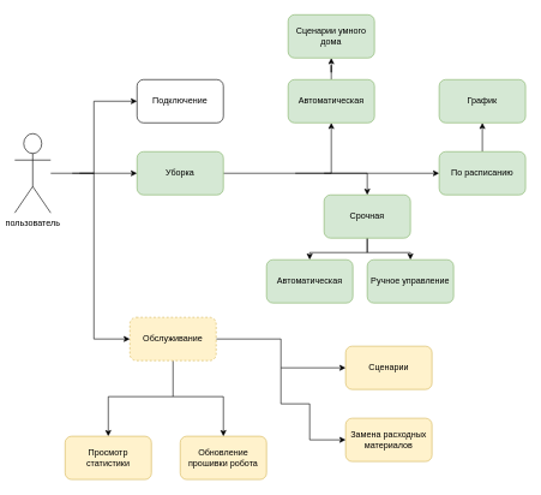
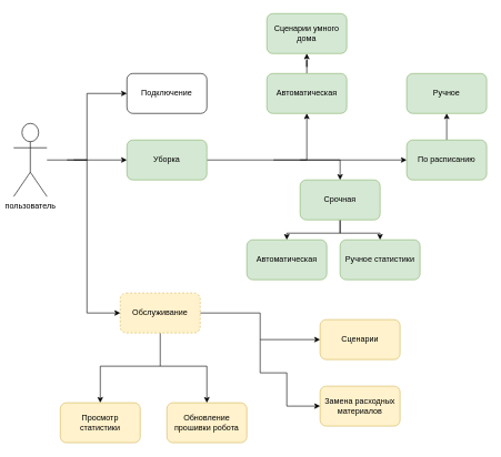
  <mxCell id="0" />
  <mxCell id="1" parent="0" />
  <mxCell id="2" style="edgeStyle=orthogonalEdgeStyle;rounded=0;orthogonalLoop=1;jettySize=auto;html=1;entryX=0;entryY=0.5;entryDx=0;entryDy=0;" edge="1" parent="1" source="3" target="6"><mxGeometry relative="1" as="geometry" /></mxCell>
  <mxCell id="3" value="пользователь" style="shape=umlActor;verticalLabelPosition=bottom;verticalAlign=top;html=1;outlineConnect=0;" vertex="1" parent="1"><mxGeometry x="20" y="185" width="50" height="110" as="geometry" /></mxCell>
  <mxCell id="4" value="Подключение" style="rounded=1;whiteSpace=wrap;html=1;" vertex="1" parent="1"><mxGeometry x="190" y="110" width="120" height="60" as="geometry" /></mxCell>
  <mxCell id="5" style="edgeStyle=orthogonalEdgeStyle;rounded=0;orthogonalLoop=1;jettySize=auto;html=1;" edge="1" parent="1" source="6" target="20"><mxGeometry relative="1" as="geometry" /></mxCell>
  <mxCell id="6" value="" style="rounded=1;whiteSpace=wrap;html=1;fillColor=#d5e8d4;strokeColor=#82b366;" vertex="1" parent="1"><mxGeometry x="190" y="210" width="120" height="60" as="geometry" /></mxCell>
  <mxCell id="7" style="edgeStyle=orthogonalEdgeStyle;rounded=0;orthogonalLoop=1;jettySize=auto;html=1;entryX=0;entryY=0.5;entryDx=0;entryDy=0;" edge="1" parent="1" source="9" target="12"><mxGeometry relative="1" as="geometry" /></mxCell>
  <mxCell id="8" style="edgeStyle=orthogonalEdgeStyle;rounded=0;orthogonalLoop=1;jettySize=auto;html=1;" edge="1" parent="1" source="9" target="10"><mxGeometry relative="1" as="geometry"><Array as="points"><mxPoint x="240" y="550" /><mxPoint x="150" y="550" /></Array></mxGeometry></mxCell>
  <mxCell id="9" value="Обслуживание" style="rounded=1;whiteSpace=wrap;html=1;fillColor=#fff2cc;strokeColor=#d6b656;dashed=1;" vertex="1" parent="1"><mxGeometry x="180" y="440" width="120" height="60" as="geometry" /></mxCell>
  <mxCell id="10" value="Просмотр статистики" style="rounded=1;whiteSpace=wrap;html=1;fillColor=#fff2cc;strokeColor=#d6b656;" vertex="1" parent="1"><mxGeometry x="90" y="605" width="120" height="60" as="geometry" /></mxCell>
  <mxCell id="11" value="Обновление прошивки робота" style="rounded=1;whiteSpace=wrap;html=1;fillColor=#fff2cc;strokeColor=#d6b656;" vertex="1" parent="1"><mxGeometry x="250" y="605" width="120" height="60" as="geometry" /></mxCell>
  <mxCell id="12" value="Сценарии" style="rounded=1;whiteSpace=wrap;html=1;fillColor=#fff2cc;strokeColor=#d6b656;" vertex="1" parent="1"><mxGeometry x="480" y="480" width="120" height="60" as="geometry" /></mxCell>
  <mxCell id="13" style="edgeStyle=orthogonalEdgeStyle;rounded=0;orthogonalLoop=1;jettySize=auto;html=1;" edge="1" parent="1" source="14" target="29"><mxGeometry relative="1" as="geometry" /></mxCell>
  <mxCell id="14" value="Автоматическая" style="rounded=1;whiteSpace=wrap;html=1;fillColor=#d5e8d4;strokeColor=#82b366;" vertex="1" parent="1"><mxGeometry x="400" y="110" width="120" height="60" as="geometry" /></mxCell>
- <mxCell id="15" value="График" style="rounded=1;whiteSpace=wrap;html=1;fillColor=#d5e8d4;strokeColor=#82b366;" vertex="1" parent="1"><mxGeometry x="610" y="110" width="120" height="60" as="geometry" /></mxCell>
+ <mxCell id="15" value="Ручное" style="rounded=1;whiteSpace=wrap;html=1;fillColor=#d5e8d4;strokeColor=#82b366;" vertex="1" parent="1"><mxGeometry x="610" y="110" width="120" height="60" as="geometry" /></mxCell>
  <mxCell id="16" style="edgeStyle=orthogonalEdgeStyle;rounded=0;orthogonalLoop=1;jettySize=auto;html=1;" edge="1" parent="1" source="18" target="30"><mxGeometry relative="1" as="geometry" /></mxCell>
  <mxCell id="17" style="edgeStyle=orthogonalEdgeStyle;rounded=0;orthogonalLoop=1;jettySize=auto;html=1;" edge="1" parent="1" source="18" target="31"><mxGeometry relative="1" as="geometry" /></mxCell>
  <mxCell id="18" value="Срочная" style="rounded=1;whiteSpace=wrap;html=1;fillColor=#d5e8d4;strokeColor=#82b366;" vertex="1" parent="1"><mxGeometry x="450" y="270" width="120" height="60" as="geometry" /></mxCell>
  <mxCell id="19" style="edgeStyle=orthogonalEdgeStyle;rounded=0;orthogonalLoop=1;jettySize=auto;html=1;" edge="1" parent="1" source="20" target="15"><mxGeometry relative="1" as="geometry" /></mxCell>
  <mxCell id="20" value="По расписанию" style="rounded=1;whiteSpace=wrap;html=1;fillColor=#d5e8d4;strokeColor=#82b366;" vertex="1" parent="1"><mxGeometry x="610" y="210" width="120" height="60" as="geometry" /></mxCell>
  <mxCell id="21" value="Уборка" style="text;html=1;strokeColor=none;fillColor=none;align=center;verticalAlign=middle;whiteSpace=wrap;rounded=0;" vertex="1" parent="1"><mxGeometry x="220" y="225" width="60" height="30" as="geometry" /></mxCell>
  <mxCell id="22" value="" style="edgeStyle=segmentEdgeStyle;endArrow=classic;html=1;rounded=0;entryX=0.5;entryY=1;entryDx=0;entryDy=0;" edge="1" parent="1" target="14"><mxGeometry width="50" height="50" relative="1" as="geometry"><mxPoint x="410" y="240" as="sourcePoint" /><mxPoint x="460" y="190" as="targetPoint" /></mxGeometry></mxCell>
  <mxCell id="23" value="" style="edgeStyle=segmentEdgeStyle;endArrow=classic;html=1;rounded=0;" edge="1" parent="1" target="18"><mxGeometry width="50" height="50" relative="1" as="geometry"><mxPoint x="450" y="240" as="sourcePoint" /><mxPoint x="500" y="190" as="targetPoint" /></mxGeometry></mxCell>
  <mxCell id="24" value="" style="edgeStyle=segmentEdgeStyle;endArrow=classic;html=1;rounded=0;entryX=0;entryY=0.5;entryDx=0;entryDy=0;" edge="1" parent="1" target="9"><mxGeometry width="50" height="50" relative="1" as="geometry"><mxPoint x="100" y="240" as="sourcePoint" /><mxPoint x="150" y="340" as="targetPoint" /><Array as="points"><mxPoint x="130" y="240" /><mxPoint x="130" y="470" /></Array></mxGeometry></mxCell>
  <mxCell id="25" value="" style="edgeStyle=elbowEdgeStyle;elbow=horizontal;endArrow=classic;html=1;rounded=0;entryX=0;entryY=0.5;entryDx=0;entryDy=0;" edge="1" parent="1" target="4"><mxGeometry width="50" height="50" relative="1" as="geometry"><mxPoint x="110" y="240" as="sourcePoint" /><mxPoint x="160" y="190" as="targetPoint" /><Array as="points"><mxPoint x="130" y="160" /></Array></mxGeometry></mxCell>
  <mxCell id="26" value="" style="edgeStyle=segmentEdgeStyle;endArrow=classic;html=1;rounded=0;entryX=0.5;entryY=0;entryDx=0;entryDy=0;" edge="1" parent="1" target="11"><mxGeometry width="50" height="50" relative="1" as="geometry"><mxPoint x="240" y="550" as="sourcePoint" /><mxPoint x="280" y="510" as="targetPoint" /><Array as="points"><mxPoint x="310" y="550" /></Array></mxGeometry></mxCell>
  <mxCell id="27" value="Замена расходных материалов" style="rounded=1;whiteSpace=wrap;html=1;fillColor=#fff2cc;strokeColor=#d6b656;" vertex="1" parent="1"><mxGeometry x="480" y="580" width="120" height="60" as="geometry" /></mxCell>
  <mxCell id="28" value="" style="edgeStyle=segmentEdgeStyle;endArrow=classic;html=1;rounded=0;entryX=0;entryY=0.5;entryDx=0;entryDy=0;" edge="1" parent="1" target="27"><mxGeometry width="50" height="50" relative="1" as="geometry"><mxPoint x="390" y="510" as="sourcePoint" /><mxPoint x="370" y="510" as="targetPoint" /><Array as="points"><mxPoint x="430" y="560" /><mxPoint x="430" y="610" /></Array></mxGeometry></mxCell>
  <mxCell id="29" value="Сценарии умного дома" style="rounded=1;whiteSpace=wrap;html=1;fillColor=#d5e8d4;strokeColor=#82b366;" vertex="1" parent="1"><mxGeometry x="400" y="20" width="120" height="60" as="geometry" /></mxCell>
  <mxCell id="30" value="Автоматическая" style="rounded=1;whiteSpace=wrap;html=1;fillColor=#d5e8d4;strokeColor=#82b366;" vertex="1" parent="1"><mxGeometry x="370" y="360" width="120" height="60" as="geometry" /></mxCell>
- <mxCell id="31" value="Ручное управление" style="rounded=1;whiteSpace=wrap;html=1;fillColor=#d5e8d4;strokeColor=#82b366;" vertex="1" parent="1"><mxGeometry x="510" y="360" width="120" height="60" as="geometry" /></mxCell>
+ <mxCell id="31" value="Ручное статистики" style="rounded=1;whiteSpace=wrap;html=1;fillColor=#d5e8d4;strokeColor=#82b366;" vertex="1" parent="1"><mxGeometry x="510" y="360" width="120" height="60" as="geometry" /></mxCell>
